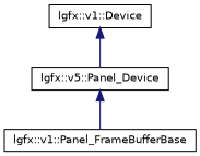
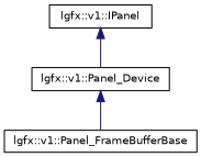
  digraph {
    node [color=black fillcolor=white fontname=Helvetica fontsize=10 shape=record style=filled]
    edge [color=midnightblue dir=back fontname=Helvetica fontsize=10 labelfontname=Helvetica labelfontsize=10 style=solid]
    n1 [height=0.2 label="lgfx::v1::Panel_FrameBufferBase" width=0.4]
-   n2 [height=0.2 label="lgfx::v5::Panel_Device" width=0.4]
-   n3 [height=0.2 label="lgfx::v1::Device" width=0.4]
+   n2 [height=0.2 label="lgfx::v1::Panel_Device" width=0.4]
+   n3 [height=0.2 label="lgfx::v1::IPanel" width=0.4]
    n2 -> n1
    n3 -> n2
  }
